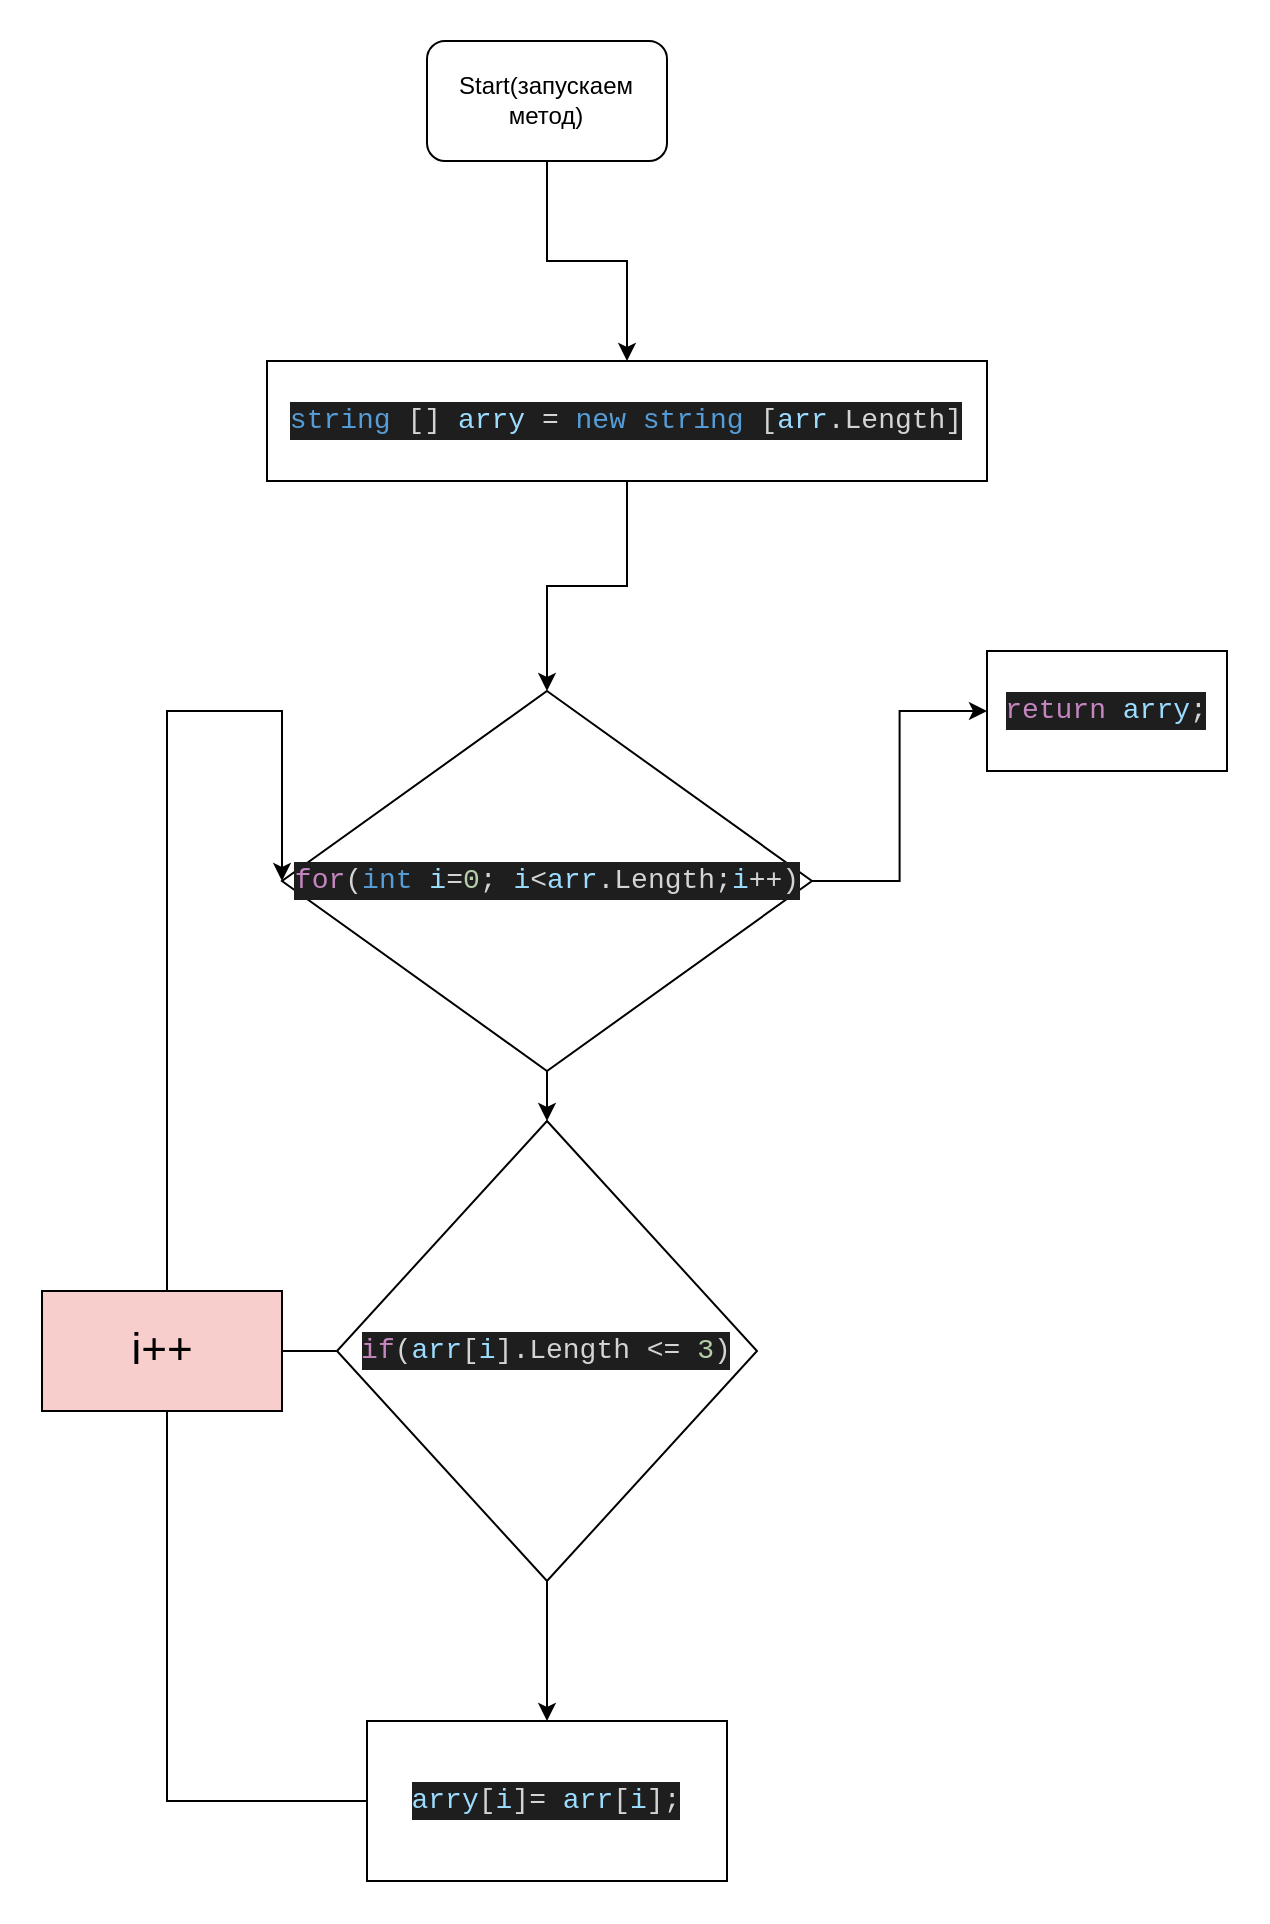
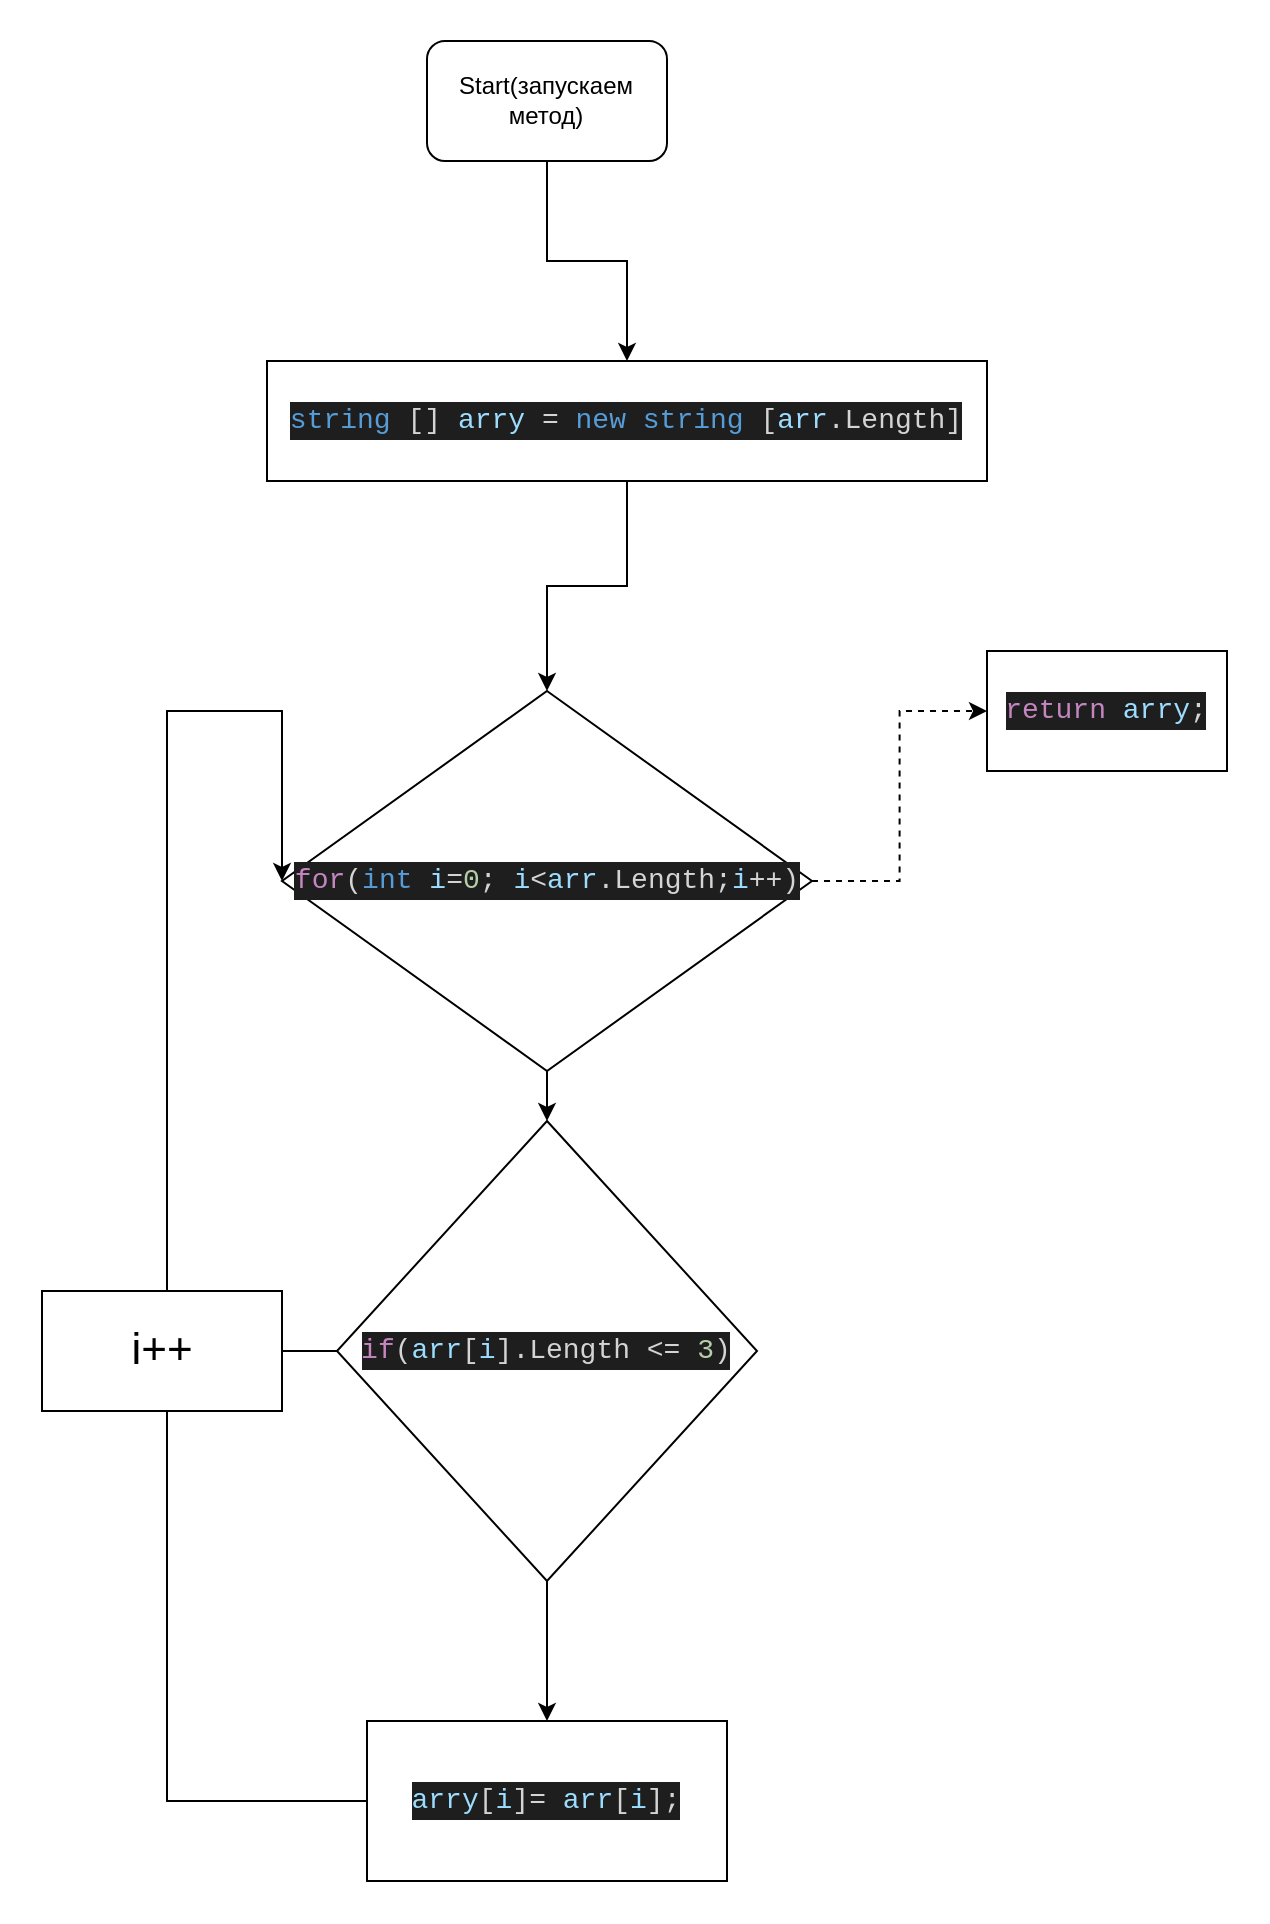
  <mxCell id="0" />
  <mxCell id="1" parent="0" />
  <mxCell id="2" value="" style="edgeStyle=orthogonalEdgeStyle;rounded=0;orthogonalLoop=1;jettySize=auto;html=1;" edge="1" parent="1" source="3" target="5"><mxGeometry relative="1" as="geometry" /></mxCell>
  <mxCell id="3" value="Start(запускаем метод)" style="rounded=1;whiteSpace=wrap;html=1;" vertex="1" parent="1"><mxGeometry x="213" y="20" width="120" height="60" as="geometry" /></mxCell>
  <mxCell id="4" value="" style="edgeStyle=orthogonalEdgeStyle;rounded=0;orthogonalLoop=1;jettySize=auto;html=1;" edge="1" parent="1" source="5" target="8"><mxGeometry relative="1" as="geometry" /></mxCell>
  <mxCell id="5" value="&lt;div style=&quot;color: rgb(212, 212, 212); background-color: rgb(30, 30, 30); font-family: Consolas, &amp;quot;Courier New&amp;quot;, monospace; font-size: 14px; line-height: 19px;&quot;&gt;&lt;span style=&quot;color: #569cd6;&quot;&gt;string&lt;/span&gt; [] &lt;span style=&quot;color: #9cdcfe;&quot;&gt;arry&lt;/span&gt; = &lt;span style=&quot;color: #569cd6;&quot;&gt;new&lt;/span&gt; &lt;span style=&quot;color: #569cd6;&quot;&gt;string&lt;/span&gt; [&lt;span style=&quot;color: #9cdcfe;&quot;&gt;arr&lt;/span&gt;.Length]&lt;/div&gt;" style="rounded=0;whiteSpace=wrap;html=1;" vertex="1" parent="1"><mxGeometry x="133" y="180" width="360" height="60" as="geometry" /></mxCell>
  <mxCell id="6" style="edgeStyle=orthogonalEdgeStyle;rounded=0;orthogonalLoop=1;jettySize=auto;html=1;entryX=0.5;entryY=0;entryDx=0;entryDy=0;" edge="1" parent="1" source="8" target="11"><mxGeometry relative="1" as="geometry" /></mxCell>
- <mxCell id="7" style="edgeStyle=orthogonalEdgeStyle;rounded=0;orthogonalLoop=1;jettySize=auto;html=1;exitX=1;exitY=0.5;exitDx=0;exitDy=0;entryX=0;entryY=0.5;entryDx=0;entryDy=0;" edge="1" parent="1" source="8" target="14"><mxGeometry relative="1" as="geometry" /></mxCell>
+ <mxCell id="7" style="edgeStyle=orthogonalEdgeStyle;rounded=0;orthogonalLoop=1;jettySize=auto;html=1;exitX=1;exitY=0.5;exitDx=0;exitDy=0;entryX=0;entryY=0.5;entryDx=0;entryDy=0;dashed=1;" edge="1" parent="1" source="8" target="14"><mxGeometry relative="1" as="geometry" /></mxCell>
  <mxCell id="8" value="&lt;div style=&quot;color: rgb(212, 212, 212); background-color: rgb(30, 30, 30); font-family: Consolas, &amp;quot;Courier New&amp;quot;, monospace; font-size: 14px; line-height: 19px;&quot;&gt;&lt;span style=&quot;color: #c586c0;&quot;&gt;for&lt;/span&gt;(&lt;span style=&quot;color: #569cd6;&quot;&gt;int&lt;/span&gt; &lt;span style=&quot;color: #9cdcfe;&quot;&gt;i&lt;/span&gt;=&lt;span style=&quot;color: #b5cea8;&quot;&gt;0&lt;/span&gt;; &lt;span style=&quot;color: #9cdcfe;&quot;&gt;i&lt;/span&gt;&amp;lt;&lt;span style=&quot;color: #9cdcfe;&quot;&gt;arr&lt;/span&gt;.Length;&lt;span style=&quot;color: #9cdcfe;&quot;&gt;i&lt;/span&gt;++)&lt;/div&gt;" style="rhombus;whiteSpace=wrap;html=1;" vertex="1" parent="1"><mxGeometry x="140.5" y="345" width="265" height="190" as="geometry" /></mxCell>
  <mxCell id="9" value="" style="edgeStyle=orthogonalEdgeStyle;rounded=0;orthogonalLoop=1;jettySize=auto;html=1;" edge="1" parent="1" source="11" target="13"><mxGeometry relative="1" as="geometry" /></mxCell>
  <mxCell id="10" style="edgeStyle=orthogonalEdgeStyle;rounded=0;orthogonalLoop=1;jettySize=auto;html=1;entryX=0;entryY=0.5;entryDx=0;entryDy=0;" edge="1" parent="1" source="11" target="8"><mxGeometry relative="1" as="geometry"><Array as="points"><mxPoint x="83" y="675" /><mxPoint x="83" y="355" /></Array></mxGeometry></mxCell>
  <mxCell id="11" value="&lt;div style=&quot;color: rgb(212, 212, 212); background-color: rgb(30, 30, 30); font-family: Consolas, &amp;quot;Courier New&amp;quot;, monospace; font-size: 14px; line-height: 19px;&quot;&gt;&lt;span style=&quot;color: #c586c0;&quot;&gt;if&lt;/span&gt;(&lt;span style=&quot;color: #9cdcfe;&quot;&gt;arr&lt;/span&gt;[&lt;span style=&quot;color: #9cdcfe;&quot;&gt;i&lt;/span&gt;].Length &amp;lt;= &lt;span style=&quot;color: #b5cea8;&quot;&gt;3&lt;/span&gt;)&lt;/div&gt;" style="rhombus;whiteSpace=wrap;html=1;" vertex="1" parent="1"><mxGeometry x="168" y="560" width="210" height="230" as="geometry" /></mxCell>
  <mxCell id="12" style="edgeStyle=orthogonalEdgeStyle;rounded=0;orthogonalLoop=1;jettySize=auto;html=1;" edge="1" parent="1" source="13"><mxGeometry relative="1" as="geometry"><mxPoint x="123" y="670" as="targetPoint" /><Array as="points"><mxPoint x="83" y="900" /><mxPoint x="83" y="670" /></Array></mxGeometry></mxCell>
  <mxCell id="13" value="&lt;div style=&quot;color: rgb(212, 212, 212); background-color: rgb(30, 30, 30); font-family: Consolas, &amp;quot;Courier New&amp;quot;, monospace; font-size: 14px; line-height: 19px;&quot;&gt;&lt;span style=&quot;color: #9cdcfe;&quot;&gt;arry&lt;/span&gt;[&lt;span style=&quot;color: #9cdcfe;&quot;&gt;i&lt;/span&gt;]= &lt;span style=&quot;color: #9cdcfe;&quot;&gt;arr&lt;/span&gt;[&lt;span style=&quot;color: #9cdcfe;&quot;&gt;i&lt;/span&gt;];&lt;/div&gt;" style="rounded=0;whiteSpace=wrap;html=1;" vertex="1" parent="1"><mxGeometry x="183" y="860" width="180" height="80" as="geometry" /></mxCell>
  <mxCell id="14" value="&lt;div style=&quot;color: rgb(212, 212, 212); background-color: rgb(30, 30, 30); font-family: Consolas, &amp;quot;Courier New&amp;quot;, monospace; font-size: 14px; line-height: 19px;&quot;&gt;&lt;span style=&quot;color: #c586c0;&quot;&gt;return&lt;/span&gt; &lt;span style=&quot;color: #9cdcfe;&quot;&gt;arry&lt;/span&gt;;&lt;/div&gt;" style="rounded=0;whiteSpace=wrap;html=1;" vertex="1" parent="1"><mxGeometry x="493" y="325" width="120" height="60" as="geometry" /></mxCell>
- <mxCell id="15" value="&lt;font style=&quot;font-size: 22px;&quot;&gt;i++&lt;/font&gt;" style="rounded=0;whiteSpace=wrap;html=1;fillColor=#f8cecc;" vertex="1" parent="1"><mxGeometry x="20.5" y="645" width="120" height="60" as="geometry" /></mxCell>
+ <mxCell id="15" value="&lt;font style=&quot;font-size: 22px;&quot;&gt;i++&lt;/font&gt;" style="rounded=0;whiteSpace=wrap;html=1;" vertex="1" parent="1"><mxGeometry x="20.5" y="645" width="120" height="60" as="geometry" /></mxCell>
